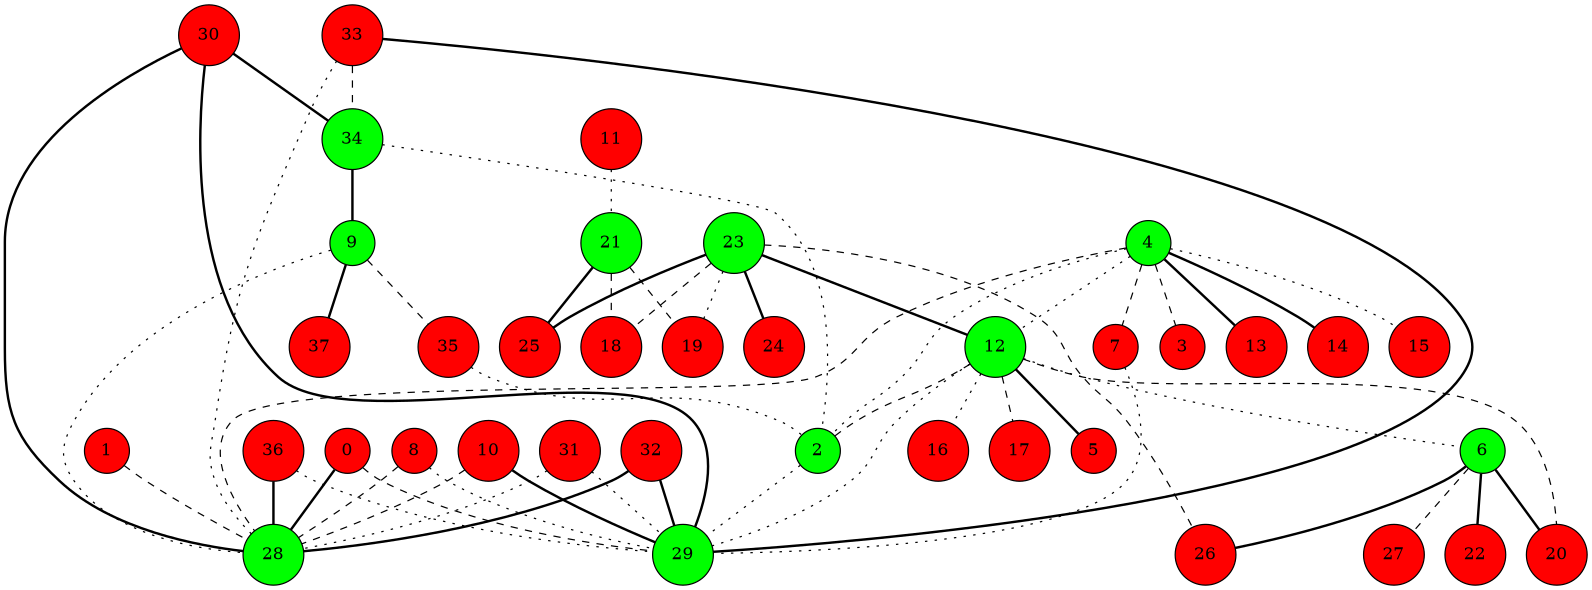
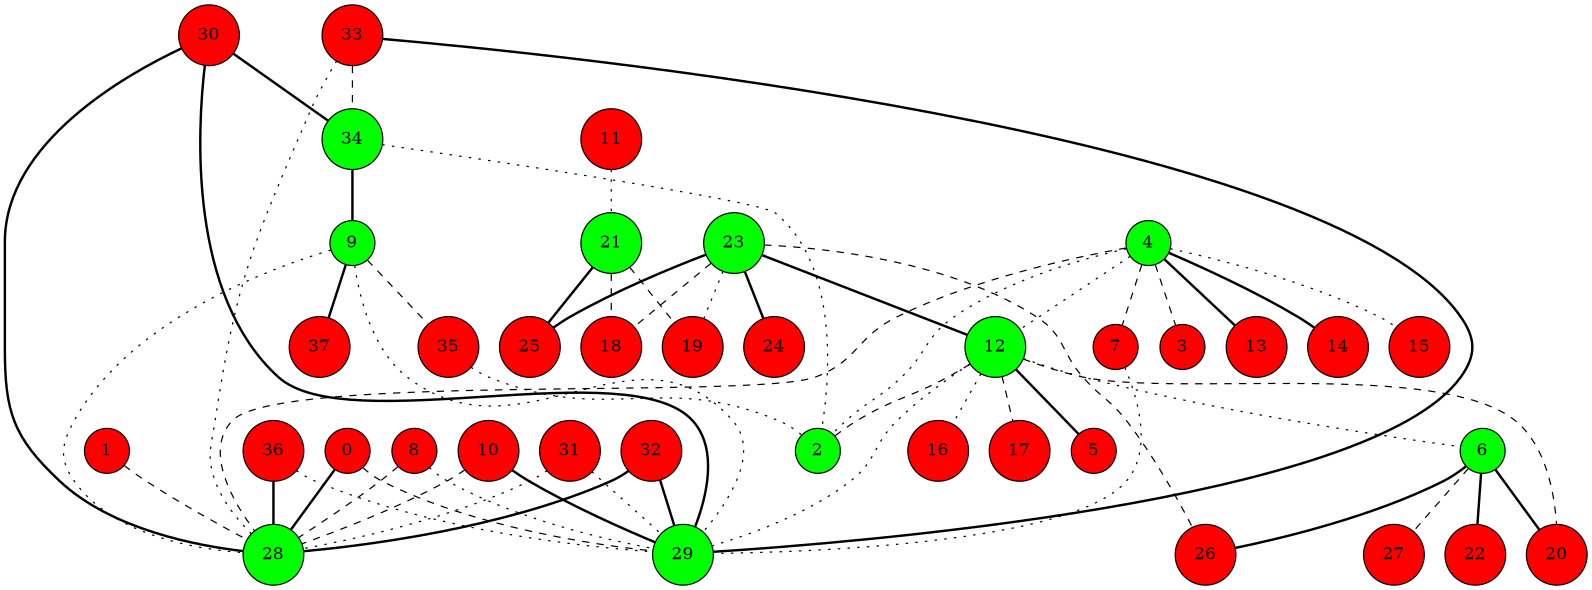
  graph {
    node [fillcolor=red shape=circle style=filled]
    edge [style=bold]
    0 [width=0.1]
    28 [fillcolor=green width=0.1]
    29 [fillcolor=green width=0.1]
    1 [width=0.1]
    2 [fillcolor=green width=0.1]
    3 [width=0.1]
    4 [fillcolor=green width=0.1]
    7 [width=0.1]
    12 [fillcolor=green width=0.1]
    13 [width=0.1]
    14 [width=0.1]
    15 [width=0.1]
    5 [width=0.1]
    6 [fillcolor=green width=0.1]
    20 [width=0.1]
    16 [width=0.1]
    17 [width=0.1]
    22 [width=0.1]
    26 [width=0.1]
    27 [width=0.1]
    21 [fillcolor=green width=0.1]
    18 [width=0.1]
    19 [width=0.1]
    25 [width=0.1]
    8 [width=0.1]
    9 [fillcolor=green width=0.1]
    35 [width=0.1]
    37 [width=0.1]
    10 [width=0.1]
    11 [width=0.1]
    23 [fillcolor=green width=0.1]
    24 [width=0.1]
    30 [width=0.1]
    34 [fillcolor=green width=0.1]
    31 [width=0.1]
    32 [width=0.1]
    33 [width=0.1]
    36 [width=0.1]
    0 -- 28
    0 -- 29 [style=dashed]
    1 -- 28 [style=dashed]
    4 -- 28 [style=dashed]
    4 -- 2 [style=dotted]
    4 -- 3 [style=dashed]
    4 -- 7 [style=dashed]
    4 -- 12 [style=dotted]
    4 -- 13
    4 -- 14
    4 -- 15 [style=dotted]
    7 -- 29 [style=dotted]
    12 -- 29 [style=dotted]
    12 -- 2 [style=dashed]
    12 -- 5
    12 -- 6 [style=dotted]
    12 -- 20 [style=dashed]
    12 -- 16 [style=dotted]
    12 -- 17 [style=dashed]
    6 -- 20
    6 -- 22
    6 -- 26
    6 -- 27 [style=dashed]
    21 -- 18 [style=dashed]
    21 -- 19 [style=dashed]
    21 -- 25
    8 -- 28 [style=dashed]
    8 -- 29 [style=dotted]
    9 -- 28 [style=dotted]
-   2 -- 29 [style=dotted]
+   9 -- 29 [style=dotted]
    9 -- 35 [style=dashed]
    9 -- 37
    35 -- 2 [style=dotted]
    10 -- 28 [style=dashed]
    10 -- 29
    11 -- 21 [style=dotted]
    23 -- 12
    23 -- 26 [style=dashed]
    23 -- 18 [style=dashed]
    23 -- 19 [style=dotted]
    23 -- 25
    23 -- 24
    30 -- 28
    30 -- 29
    30 -- 34
    34 -- 2 [style=dotted]
    34 -- 9
    31 -- 28 [style=dotted]
    31 -- 29 [style=dotted]
    32 -- 28
    32 -- 29
    33 -- 28 [style=dotted]
    33 -- 29
    33 -- 34 [style=dashed]
    36 -- 28
    36 -- 29 [style=dotted]
  }
